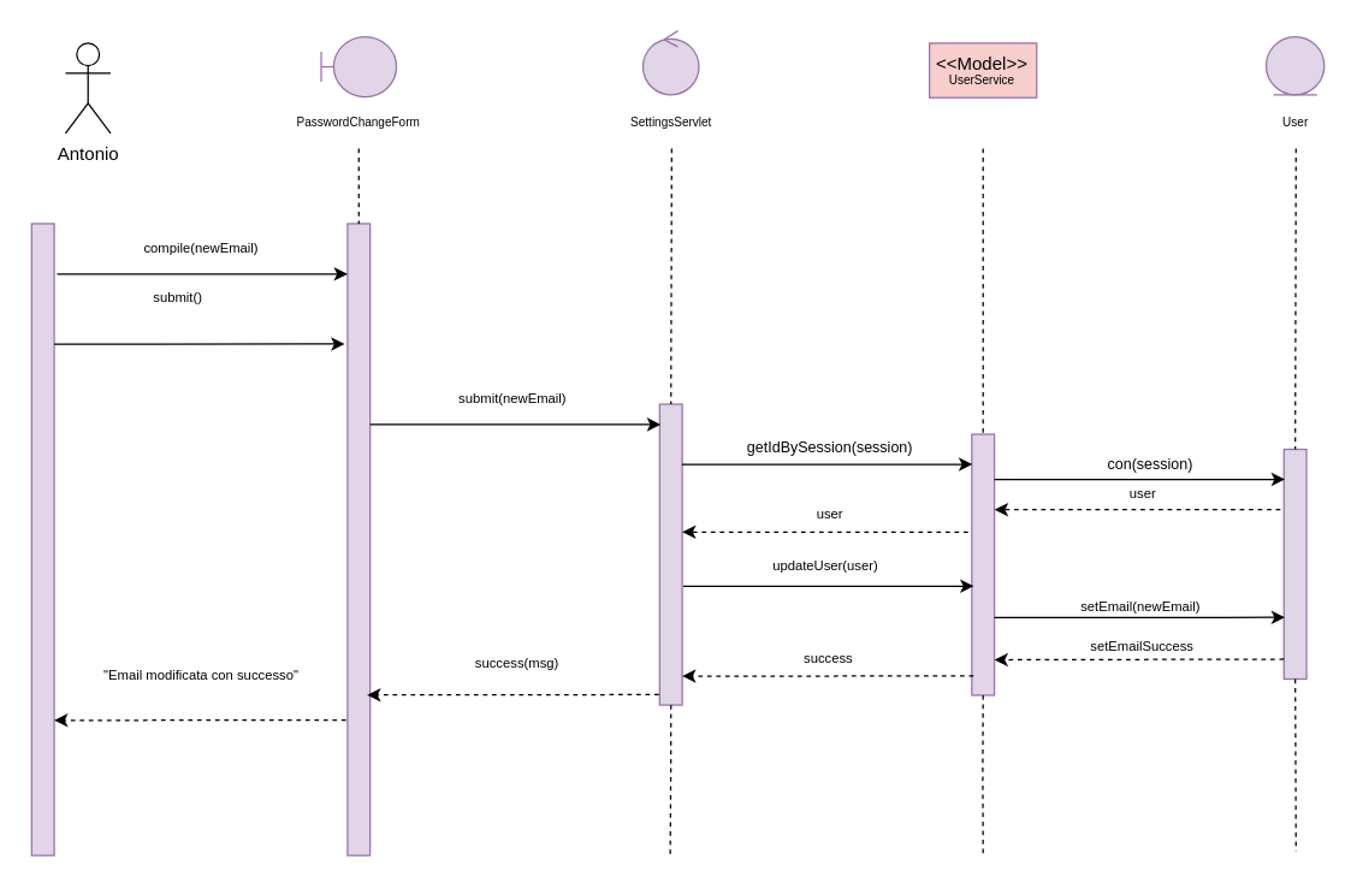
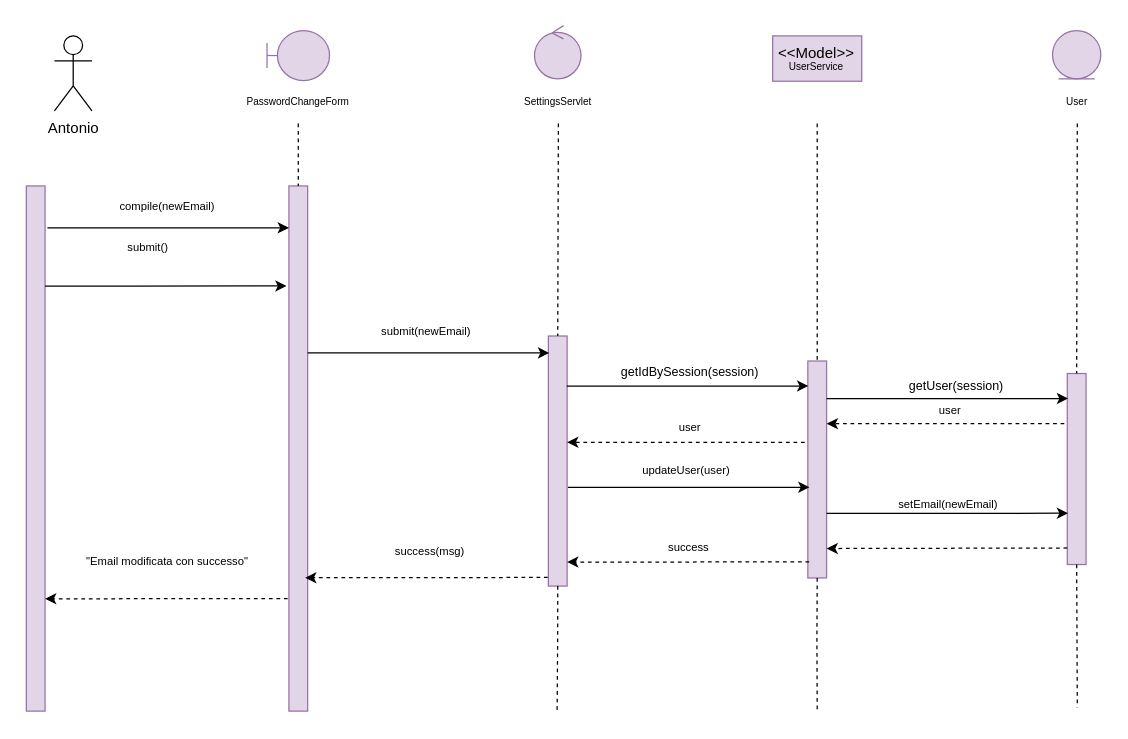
  <mxCell id="0" />
  <mxCell id="1" parent="0" />
  <mxCell id="2" value="Antonio" style="shape=umlActor;verticalLabelPosition=bottom;verticalAlign=top;html=1;outlineConnect=0;" vertex="1" parent="1"><mxGeometry x="43" y="28.21" width="30" height="60" as="geometry" /></mxCell>
  <mxCell id="3" value="" style="rounded=0;whiteSpace=wrap;html=1;fillColor=#e1d5e7;strokeColor=#9673a6;" vertex="1" parent="1"><mxGeometry x="20.5" y="148.21" width="15" height="420" as="geometry" /></mxCell>
  <mxCell id="4" value="" style="rounded=0;whiteSpace=wrap;html=1;fillColor=#e1d5e7;strokeColor=#9673a6;" vertex="1" parent="1"><mxGeometry x="230.5" y="148.21" width="15" height="420" as="geometry" /></mxCell>
  <mxCell id="5" value="" style="endArrow=none;dashed=1;html=1;rounded=0;fontSize=8;entryX=0.5;entryY=0;entryDx=0;entryDy=0;exitX=0.5;exitY=1;exitDx=0;exitDy=0;" edge="1" parent="1" target="4"><mxGeometry width="50" height="50" relative="1" as="geometry"><mxPoint x="238" y="98.21" as="sourcePoint" /><mxPoint x="260.5" y="158.21" as="targetPoint" /></mxGeometry></mxCell>
  <mxCell id="6" value="&lt;div&gt;PasswordChangeForm&lt;/div&gt;" style="text;html=1;strokeColor=none;fillColor=none;align=center;verticalAlign=middle;whiteSpace=wrap;rounded=0;fontSize=8;" vertex="1" parent="1"><mxGeometry x="223" y="73.21" width="30" height="15" as="geometry" /></mxCell>
  <mxCell id="7" value="submit()" style="text;html=1;strokeColor=none;fillColor=none;align=center;verticalAlign=middle;whiteSpace=wrap;rounded=0;fontSize=9;" vertex="1" parent="1"><mxGeometry x="58" y="188.21" width="120" height="20" as="geometry" /></mxCell>
  <mxCell id="8" value="SettingsServlet" style="text;html=1;strokeColor=none;fillColor=none;align=center;verticalAlign=middle;whiteSpace=wrap;rounded=0;fontSize=8;" vertex="1" parent="1"><mxGeometry x="430.5" y="73.21" width="30" height="15" as="geometry" /></mxCell>
  <mxCell id="9" value="" style="rounded=0;whiteSpace=wrap;html=1;fillColor=#e1d5e7;strokeColor=#9673a6;" vertex="1" parent="1"><mxGeometry x="438" y="268.21" width="15" height="200" as="geometry" /></mxCell>
  <mxCell id="10" value="" style="endArrow=none;dashed=1;html=1;rounded=0;fontSize=8;entryX=0.5;entryY=0;entryDx=0;entryDy=0;" edge="1" parent="1" target="9"><mxGeometry width="50" height="50" relative="1" as="geometry"><mxPoint x="446" y="98.21" as="sourcePoint" /><mxPoint x="490.5" y="171.71" as="targetPoint" /></mxGeometry></mxCell>
  <mxCell id="11" value="&lt;div style=&quot;font-size: 9px&quot;&gt;&lt;font style=&quot;font-size: 9px&quot; color=&quot;#B3B3B3&quot;&gt;&lt;font style=&quot;font-size: 9px&quot; color=&quot;#000000&quot;&gt;updateUser(user)&lt;/font&gt;&lt;br&gt;&lt;/font&gt;&lt;/div&gt;" style="text;html=1;strokeColor=none;fillColor=none;align=center;verticalAlign=middle;whiteSpace=wrap;rounded=0;fontSize=10;" vertex="1" parent="1"><mxGeometry x="451.75" y="361.96" width="192.5" height="29" as="geometry" /></mxCell>
  <mxCell id="12" value="" style="rounded=0;whiteSpace=wrap;html=1;fillColor=#e1d5e7;strokeColor=#9673a6;" vertex="1" parent="1"><mxGeometry x="645.5" y="288.21" width="15" height="173.5" as="geometry" /></mxCell>
  <mxCell id="13" value="" style="endArrow=none;dashed=1;html=1;rounded=0;fontSize=8;entryX=0.5;entryY=0;entryDx=0;entryDy=0;" edge="1" parent="1" target="12"><mxGeometry width="50" height="50" relative="1" as="geometry"><mxPoint x="653" y="98.21" as="sourcePoint" /><mxPoint x="675.5" y="196.71" as="targetPoint" /></mxGeometry></mxCell>
  <mxCell id="14" value="&lt;font style=&quot;font-size: 9px&quot;&gt;setEmail(newEmail)&lt;/font&gt;" style="text;html=1;strokeColor=none;fillColor=none;align=center;verticalAlign=middle;whiteSpace=wrap;rounded=0;fontSize=9;" vertex="1" parent="1"><mxGeometry x="663" y="398.21" width="190" height="9" as="geometry" /></mxCell>
  <mxCell id="15" value="" style="rounded=0;whiteSpace=wrap;html=1;fillColor=#e1d5e7;strokeColor=#9673a6;" vertex="1" parent="1"><mxGeometry x="853" y="298.21" width="15" height="152.75" as="geometry" /></mxCell>
- <mxCell id="16" value="setEmailSuccess" style="text;html=1;strokeColor=none;fillColor=none;align=center;verticalAlign=middle;whiteSpace=wrap;rounded=0;fontSize=9;" vertex="1" parent="1"><mxGeometry x="699" y="421.21" width="120" height="17" as="geometry" /></mxCell>
  <mxCell id="17" value="" style="endArrow=classic;html=1;rounded=0;dashed=1;fontSize=7;entryX=1;entryY=0.333;entryDx=0;entryDy=0;entryPerimeter=0;" edge="1" parent="1"><mxGeometry width="50" height="50" relative="1" as="geometry"><mxPoint x="853" y="437.75" as="sourcePoint" /><mxPoint x="660.5" y="438.17" as="targetPoint" /></mxGeometry></mxCell>
  <mxCell id="18" value="" style="endArrow=none;dashed=1;html=1;rounded=0;fontSize=8;exitX=0.5;exitY=1;exitDx=0;exitDy=0;" edge="1" parent="1" source="15"><mxGeometry width="50" height="50" relative="1" as="geometry"><mxPoint x="787.99" y="504.46" as="sourcePoint" /><mxPoint x="861" y="565.21" as="targetPoint" /></mxGeometry></mxCell>
  <mxCell id="19" value="" style="endArrow=none;dashed=1;html=1;rounded=0;fontSize=8;exitX=0.5;exitY=1;exitDx=0;exitDy=0;" edge="1" parent="1" source="12"><mxGeometry width="50" height="50" relative="1" as="geometry"><mxPoint x="653.25" y="481.71" as="sourcePoint" /><mxPoint x="653" y="568.21" as="targetPoint" /><Array as="points"><mxPoint x="652.76" y="511.71" /></Array></mxGeometry></mxCell>
  <mxCell id="20" value="" style="endArrow=none;dashed=1;html=1;rounded=0;fontSize=8;exitX=0.5;exitY=1;exitDx=0;exitDy=0;" edge="1" parent="1" source="9"><mxGeometry width="50" height="50" relative="1" as="geometry"><mxPoint x="445.94" y="478.21" as="sourcePoint" /><mxPoint x="445" y="568.21" as="targetPoint" /><Array as="points"><mxPoint x="445.45" y="508.21" /></Array></mxGeometry></mxCell>
  <mxCell id="21" value="User" style="text;html=1;strokeColor=none;fillColor=none;align=center;verticalAlign=middle;whiteSpace=wrap;rounded=0;fontSize=8;" vertex="1" parent="1"><mxGeometry x="845.5" y="73.21" width="30" height="15" as="geometry" /></mxCell>
  <mxCell id="22" value="" style="endArrow=classic;html=1;rounded=0;exitX=1;exitY=0;exitDx=0;exitDy=0;entryX=-0.125;entryY=0.121;entryDx=0;entryDy=0;entryPerimeter=0;" edge="1" parent="1"><mxGeometry width="50" height="50" relative="1" as="geometry"><mxPoint x="35.5" y="228.28" as="sourcePoint" /><mxPoint x="228.625" y="228.21" as="targetPoint" /><Array as="points"><mxPoint x="83" y="228.28" /><mxPoint x="103" y="228.28" /></Array></mxGeometry></mxCell>
  <mxCell id="23" value="" style="endArrow=classic;html=1;rounded=0;exitX=1;exitY=0;exitDx=0;exitDy=0;entryX=-0.125;entryY=0.121;entryDx=0;entryDy=0;entryPerimeter=0;" edge="1" parent="1"><mxGeometry width="50" height="50" relative="1" as="geometry"><mxPoint x="245.5" y="281.78" as="sourcePoint" /><mxPoint x="438.625" y="281.71" as="targetPoint" /><Array as="points"><mxPoint x="293" y="281.78" /><mxPoint x="313" y="281.78" /></Array></mxGeometry></mxCell>
  <mxCell id="24" value="&lt;div style=&quot;font-size: 9px&quot;&gt;&lt;font style=&quot;font-size: 9px&quot;&gt;submit(newEmail)&lt;/font&gt;&lt;/div&gt;" style="text;html=1;strokeColor=none;fillColor=none;align=center;verticalAlign=middle;whiteSpace=wrap;rounded=0;fontSize=9;" vertex="1" parent="1"><mxGeometry x="243" y="248.21" width="195" height="33.5" as="geometry" /></mxCell>
  <mxCell id="25" value="" style="endArrow=classic;html=1;rounded=0;exitX=1;exitY=0;exitDx=0;exitDy=0;entryX=-0.125;entryY=0.121;entryDx=0;entryDy=0;entryPerimeter=0;" edge="1" parent="1"><mxGeometry width="50" height="50" relative="1" as="geometry"><mxPoint x="37.38" y="181.78" as="sourcePoint" /><mxPoint x="230.505" y="181.71" as="targetPoint" /><Array as="points"><mxPoint x="84.88" y="181.78" /><mxPoint x="104.88" y="181.78" /></Array></mxGeometry></mxCell>
  <mxCell id="26" value="" style="endArrow=classic;html=1;rounded=0;dashed=1;fontSize=7;exitX=-0.047;exitY=0.97;exitDx=0;exitDy=0;exitPerimeter=0;" edge="1" parent="1"><mxGeometry width="50" height="50" relative="1" as="geometry"><mxPoint x="437.505" y="461.31" as="sourcePoint" /><mxPoint x="243.5" y="461.5" as="targetPoint" /></mxGeometry></mxCell>
  <mxCell id="27" value="" style="endArrow=classic;html=1;rounded=0;exitX=1;exitY=0;exitDx=0;exitDy=0;entryX=-0.125;entryY=0.121;entryDx=0;entryDy=0;entryPerimeter=0;" edge="1" parent="1"><mxGeometry width="50" height="50" relative="1" as="geometry"><mxPoint x="452.75" y="308.28" as="sourcePoint" /><mxPoint x="645.875" y="308.21" as="targetPoint" /><Array as="points"><mxPoint x="500.25" y="308.28" /><mxPoint x="520.25" y="308.28" /></Array></mxGeometry></mxCell>
  <mxCell id="28" value="&lt;div style=&quot;font-size: 9px&quot;&gt;&lt;font style=&quot;font-size: 9px&quot;&gt;compile(newEmail)&lt;/font&gt;&lt;/div&gt;" style="text;html=1;strokeColor=none;fillColor=none;align=center;verticalAlign=middle;whiteSpace=wrap;rounded=0;fontSize=9;" vertex="1" parent="1"><mxGeometry x="35.5" y="148.21" width="195" height="33.5" as="geometry" /></mxCell>
  <mxCell id="29" value="success(msg)" style="text;html=1;strokeColor=none;fillColor=none;align=center;verticalAlign=middle;whiteSpace=wrap;rounded=0;fontSize=9;" vertex="1" parent="1"><mxGeometry x="245.5" y="424.71" width="195" height="33.5" as="geometry" /></mxCell>
  <mxCell id="30" value="&quot;Email modificata con successo&quot;" style="text;html=1;strokeColor=none;fillColor=none;align=center;verticalAlign=middle;whiteSpace=wrap;rounded=0;fontSize=9;" vertex="1" parent="1"><mxGeometry x="35.5" y="432.26" width="195" height="33.5" as="geometry" /></mxCell>
  <mxCell id="31" value="&lt;div&gt;success&lt;/div&gt;" style="text;html=1;strokeColor=none;fillColor=none;align=center;verticalAlign=middle;whiteSpace=wrap;rounded=0;fontSize=9;" vertex="1" parent="1"><mxGeometry x="452.75" y="421.21" width="195" height="33.5" as="geometry" /></mxCell>
  <mxCell id="32" value="" style="endArrow=classic;html=1;rounded=0;dashed=1;fontSize=7;" edge="1" parent="1"><mxGeometry width="50" height="50" relative="1" as="geometry"><mxPoint x="643" y="353.21" as="sourcePoint" /><mxPoint x="453" y="353.21" as="targetPoint" /></mxGeometry></mxCell>
  <mxCell id="33" value="user" style="text;html=1;strokeColor=none;fillColor=none;align=center;verticalAlign=middle;whiteSpace=wrap;rounded=0;fontSize=9;" vertex="1" parent="1"><mxGeometry x="455.25" y="334.96" width="192.5" height="13.5" as="geometry" /></mxCell>
  <mxCell id="34" value="" style="endArrow=classic;html=1;rounded=0;dashed=1;fontSize=7;exitX=0.073;exitY=0.293;exitDx=0;exitDy=0;exitPerimeter=0;" edge="1" parent="1"><mxGeometry width="50" height="50" relative="1" as="geometry"><mxPoint x="646.595" y="448.875" as="sourcePoint" /><mxPoint x="453" y="449.03" as="targetPoint" /></mxGeometry></mxCell>
  <mxCell id="35" value="getIdBySession(session)" style="text;html=1;strokeColor=none;fillColor=none;align=center;verticalAlign=middle;whiteSpace=wrap;rounded=0;fontSize=10;" vertex="1" parent="1"><mxGeometry x="455.25" y="291.96" width="192.5" height="10" as="geometry" /></mxCell>
  <mxCell id="36" value="" style="endArrow=classic;html=1;rounded=0;exitX=1;exitY=0;exitDx=0;exitDy=0;entryX=-0.125;entryY=0.121;entryDx=0;entryDy=0;entryPerimeter=0;" edge="1" parent="1"><mxGeometry width="50" height="50" relative="1" as="geometry"><mxPoint x="453.69" y="389.28" as="sourcePoint" /><mxPoint x="646.815" y="389.21" as="targetPoint" /><Array as="points"><mxPoint x="501.19" y="389.28" /><mxPoint x="521.19" y="389.28" /></Array></mxGeometry></mxCell>
  <mxCell id="37" value="" style="endArrow=classic;html=1;rounded=0;exitX=1;exitY=0;exitDx=0;exitDy=0;entryX=-0.125;entryY=0.121;entryDx=0;entryDy=0;entryPerimeter=0;" edge="1" parent="1"><mxGeometry width="50" height="50" relative="1" as="geometry"><mxPoint x="660.5" y="410.03" as="sourcePoint" /><mxPoint x="853.625" y="409.96" as="targetPoint" /><Array as="points"><mxPoint x="708" y="410.03" /><mxPoint x="728" y="410.03" /></Array></mxGeometry></mxCell>
  <mxCell id="38" value="" style="endArrow=classic;html=1;rounded=0;dashed=1;fontSize=7;exitX=-0.047;exitY=0.97;exitDx=0;exitDy=0;exitPerimeter=0;" edge="1" parent="1"><mxGeometry width="50" height="50" relative="1" as="geometry"><mxPoint x="229.505" y="478.21" as="sourcePoint" /><mxPoint x="35.5" y="478.4" as="targetPoint" /></mxGeometry></mxCell>
  <mxCell id="39" value="" style="endArrow=none;dashed=1;html=1;rounded=0;fontSize=8;entryX=0.5;entryY=0;entryDx=0;entryDy=0;" edge="1" parent="1" target="15"><mxGeometry width="50" height="50" relative="1" as="geometry"><mxPoint x="861" y="98.21" as="sourcePoint" /><mxPoint x="861" y="298.21" as="targetPoint" /></mxGeometry></mxCell>
  <mxCell id="40" value="" style="endArrow=classic;html=1;rounded=0;exitX=1;exitY=0;exitDx=0;exitDy=0;entryX=-0.125;entryY=0.121;entryDx=0;entryDy=0;entryPerimeter=0;" edge="1" parent="1"><mxGeometry width="50" height="50" relative="1" as="geometry"><mxPoint x="660.5" y="318.28" as="sourcePoint" /><mxPoint x="853.625" y="318.21" as="targetPoint" /><Array as="points"><mxPoint x="708" y="318.28" /><mxPoint x="728" y="318.28" /><mxPoint x="790.75" y="318.21" /></Array></mxGeometry></mxCell>
- <mxCell id="41" value="con(session)" style="text;html=1;strokeColor=none;fillColor=none;align=center;verticalAlign=middle;whiteSpace=wrap;rounded=0;fontSize=10;" vertex="1" parent="1"><mxGeometry x="668" y="303.21" width="192.5" height="10" as="geometry" /></mxCell>
+ <mxCell id="41" value="getUser(session)" style="text;html=1;strokeColor=none;fillColor=none;align=center;verticalAlign=middle;whiteSpace=wrap;rounded=0;fontSize=10;" vertex="1" parent="1"><mxGeometry x="668" y="303.21" width="192.5" height="10" as="geometry" /></mxCell>
  <mxCell id="42" value="" style="endArrow=classic;html=1;rounded=0;dashed=1;fontSize=7;" edge="1" parent="1"><mxGeometry width="50" height="50" relative="1" as="geometry"><mxPoint x="850.63" y="338.31" as="sourcePoint" /><mxPoint x="660.63" y="338.31" as="targetPoint" /></mxGeometry></mxCell>
  <mxCell id="43" value="user" style="text;html=1;strokeColor=none;fillColor=none;align=center;verticalAlign=middle;whiteSpace=wrap;rounded=0;fontSize=9;" vertex="1" parent="1"><mxGeometry x="663" y="321.46" width="192.5" height="13.5" as="geometry" /></mxCell>
  <mxCell id="44" value="" style="shape=umlBoundary;whiteSpace=wrap;html=1;fillColor=#e1d5e7;strokeColor=#9673a6;" vertex="1" parent="1"><mxGeometry x="213" y="23.91" width="50" height="40" as="geometry" /></mxCell>
  <mxCell id="45" value="" style="ellipse;shape=umlControl;whiteSpace=wrap;html=1;fillColor=#e1d5e7;strokeColor=#9673a6;" vertex="1" parent="1"><mxGeometry x="426.9" y="20" width="37.19" height="42.5" as="geometry" /></mxCell>
- <mxCell id="46" value="&lt;div&gt;&amp;lt;&amp;lt;Model&amp;gt;&amp;gt;&lt;/div&gt;&lt;div style=&quot;font-size: 8px&quot;&gt;UserService&lt;br&gt;&lt;/div&gt;" style="rounded=0;whiteSpace=wrap;html=1;fillColor=#f8cecc;strokeColor=#9673a6;" vertex="1" parent="1"><mxGeometry x="617.37" y="28.21" width="71.25" height="36.25" as="geometry" /></mxCell>
+ <mxCell id="46" value="&lt;div&gt;&amp;lt;&amp;lt;Model&amp;gt;&amp;gt;&lt;/div&gt;&lt;div style=&quot;font-size: 8px&quot;&gt;UserService&lt;br&gt;&lt;/div&gt;" style="rounded=0;whiteSpace=wrap;html=1;fillColor=#e1d5e7;strokeColor=#9673a6;" vertex="1" parent="1"><mxGeometry x="617.37" y="28.21" width="71.25" height="36.25" as="geometry" /></mxCell>
  <mxCell id="47" value="" style="ellipse;shape=umlEntity;whiteSpace=wrap;html=1;fontSize=8;fillColor=#e1d5e7;strokeColor=#9673a6;" vertex="1" parent="1"><mxGeometry x="841.21" y="23.91" width="38.59" height="38.59" as="geometry" /></mxCell>
